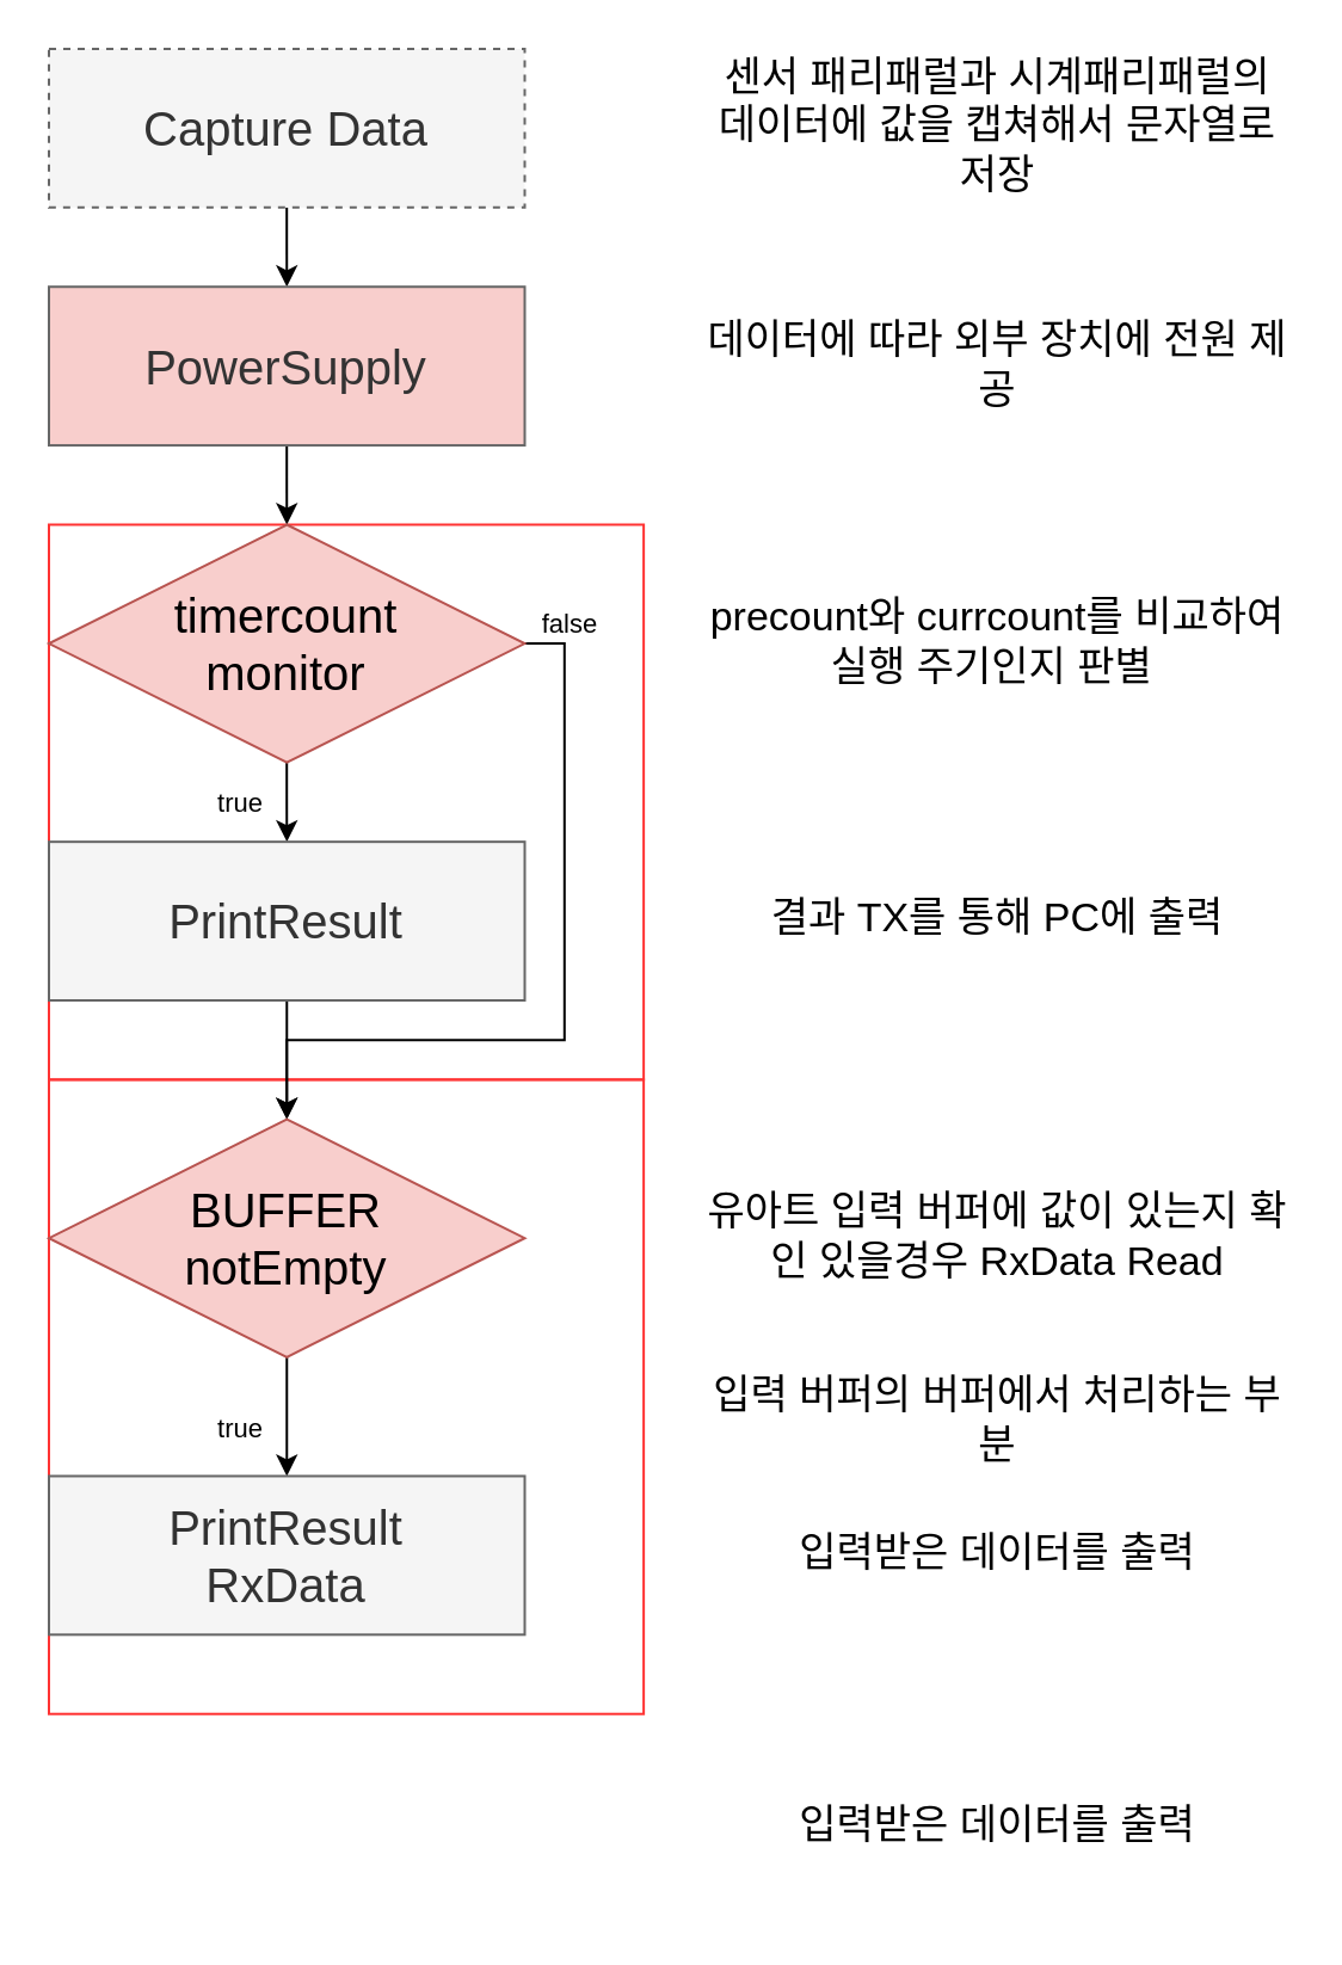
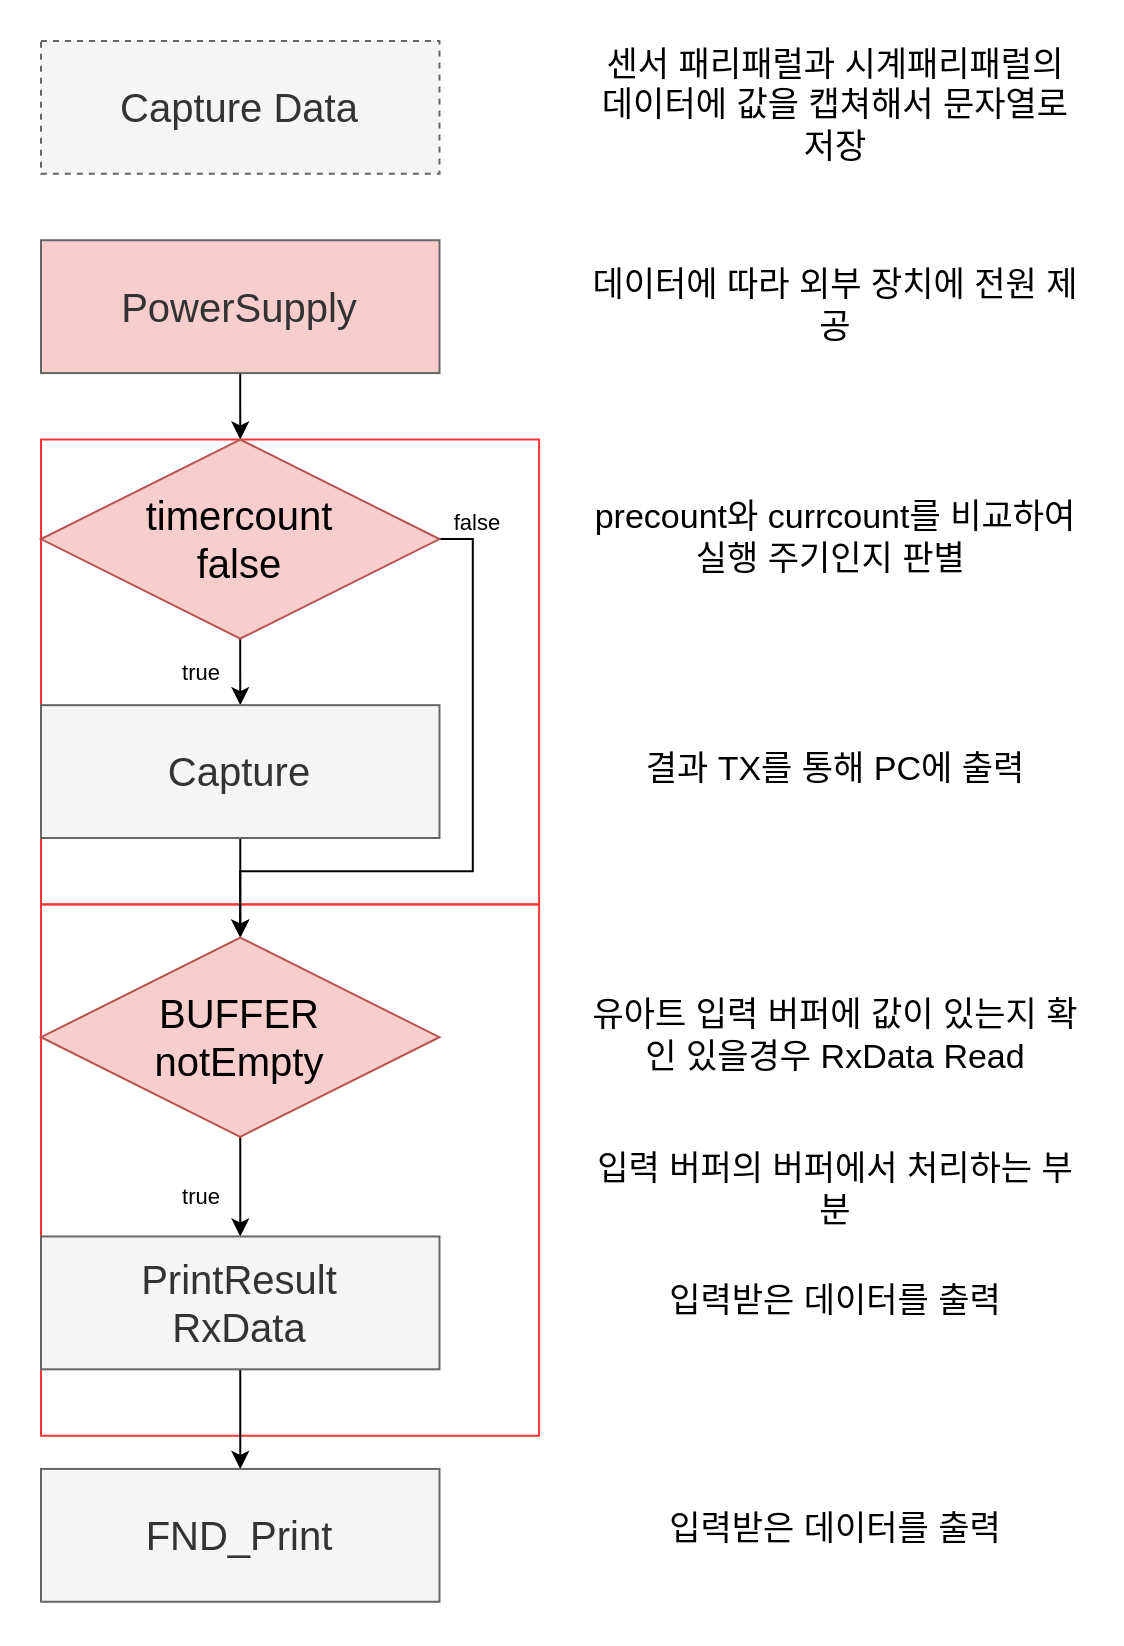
  <mxCell id="0" />
  <mxCell id="1" parent="0" />
  <mxCell id="2" value="" style="rounded=0;whiteSpace=wrap;html=1;fillColor=none;strokeColor=#FF3333;" vertex="1" parent="1"><mxGeometry x="20.004" y="219.247" width="249.058" height="232.453" as="geometry" /></mxCell>
  <mxCell id="3" value="" style="rounded=0;whiteSpace=wrap;html=1;fillColor=none;strokeColor=#FF3333;" vertex="1" parent="1"><mxGeometry x="20.004" y="451.699" width="249.058" height="265.66" as="geometry" /></mxCell>
- <mxCell id="4" style="edgeStyle=orthogonalEdgeStyle;rounded=0;orthogonalLoop=1;jettySize=auto;html=1;entryX=0.5;entryY=0;entryDx=0;entryDy=0;" edge="1" parent="1" source="5" target="7"><mxGeometry relative="1" as="geometry" /></mxCell>
  <mxCell id="5" value="Capture Data" style="rounded=0;whiteSpace=wrap;html=1;fillColor=#f5f5f5;fontColor=#333333;strokeColor=#666666;fontSize=20;dashed=1;" vertex="1" parent="1"><mxGeometry x="20.004" y="20.001" width="199.246" height="66.415" as="geometry" /></mxCell>
  <mxCell id="6" style="edgeStyle=orthogonalEdgeStyle;rounded=0;orthogonalLoop=1;jettySize=auto;html=1;entryX=0.5;entryY=0;entryDx=0;entryDy=0;" edge="1" parent="1" source="7" target="11"><mxGeometry relative="1" as="geometry" /></mxCell>
  <mxCell id="7" value="PowerSupply" style="rounded=0;whiteSpace=wrap;html=1;fillColor=#f8cecc;fontColor=#333333;strokeColor=#666666;fontSize=20;" vertex="1" parent="1"><mxGeometry x="20.004" y="119.624" width="199.246" height="66.415" as="geometry" /></mxCell>
  <mxCell id="8" value="true" style="edgeStyle=orthogonalEdgeStyle;rounded=0;orthogonalLoop=1;jettySize=auto;html=1;entryX=0.5;entryY=0;entryDx=0;entryDy=0;" edge="1" parent="1" source="11" target="13"><mxGeometry x="0.334" y="-20" relative="1" as="geometry"><mxPoint as="offset" /></mxGeometry></mxCell>
  <mxCell id="9" style="edgeStyle=orthogonalEdgeStyle;rounded=0;orthogonalLoop=1;jettySize=auto;html=1;entryX=0.5;entryY=0;entryDx=0;entryDy=0;" edge="1" parent="1" source="11" target="15"><mxGeometry relative="1" as="geometry"><Array as="points"><mxPoint x="235.854" y="269.058" /><mxPoint x="235.854" y="435.096" /><mxPoint x="119.627" y="435.096" /></Array></mxGeometry></mxCell>
  <mxCell id="10" value="false" style="edgeLabel;html=1;align=center;verticalAlign=middle;resizable=0;points=[];" vertex="1" connectable="0" parent="9"><mxGeometry x="-0.873" y="2" relative="1" as="geometry"><mxPoint y="-13" as="offset" /></mxGeometry></mxCell>
- <mxCell id="11" value="timercount&lt;div&gt;monitor&lt;/div&gt;" style="rhombus;whiteSpace=wrap;html=1;fillColor=#f8cecc;strokeColor=#b85450;fontSize=20;" vertex="1" parent="1"><mxGeometry x="20.004" y="219.247" width="199.246" height="99.623" as="geometry" /></mxCell>
+ <mxCell id="11" value="timercount&lt;div&gt;false&lt;/div&gt;" style="rhombus;whiteSpace=wrap;html=1;fillColor=#f8cecc;strokeColor=#b85450;fontSize=20;" vertex="1" parent="1"><mxGeometry x="20.004" y="219.247" width="199.246" height="99.623" as="geometry" /></mxCell>
  <mxCell id="12" value="" style="edgeStyle=orthogonalEdgeStyle;rounded=0;orthogonalLoop=1;jettySize=auto;html=1;" edge="1" parent="1" source="13" target="15"><mxGeometry relative="1" as="geometry" /></mxCell>
- <mxCell id="13" value="PrintResult" style="rounded=0;whiteSpace=wrap;html=1;fillColor=#f5f5f5;fontColor=#333333;strokeColor=#666666;fontSize=20;" vertex="1" parent="1"><mxGeometry x="20.004" y="352.077" width="199.246" height="66.415" as="geometry" /></mxCell>
+ <mxCell id="13" value="Capture" style="rounded=0;whiteSpace=wrap;html=1;fillColor=#f5f5f5;fontColor=#333333;strokeColor=#666666;fontSize=20;" vertex="1" parent="1"><mxGeometry x="20.004" y="352.077" width="199.246" height="66.415" as="geometry" /></mxCell>
  <mxCell id="14" value="true" style="edgeStyle=orthogonalEdgeStyle;rounded=0;orthogonalLoop=1;jettySize=auto;html=1;" edge="1" parent="1" source="15" target="17"><mxGeometry x="0.2" y="-20" relative="1" as="geometry"><mxPoint as="offset" /></mxGeometry></mxCell>
  <mxCell id="15" value="BUFFER&lt;div&gt;notEmpty&lt;/div&gt;" style="rhombus;whiteSpace=wrap;html=1;fillColor=#f8cecc;strokeColor=#b85450;fontSize=20;" vertex="1" parent="1"><mxGeometry x="20.004" y="468.303" width="199.246" height="99.623" as="geometry" /></mxCell>
+ <mxCell id="16" value="" style="edgeStyle=orthogonalEdgeStyle;rounded=0;orthogonalLoop=1;jettySize=auto;html=1;" edge="1" parent="1" source="17" target="18"><mxGeometry relative="1" as="geometry" /></mxCell>
  <mxCell id="17" value="PrintResult&lt;br&gt;RxData" style="rounded=0;whiteSpace=wrap;html=1;fillColor=#f5f5f5;fontColor=#333333;strokeColor=#666666;fontSize=20;" vertex="1" parent="1"><mxGeometry x="20.004" y="617.737" width="199.246" height="66.415" as="geometry" /></mxCell>
+ <mxCell id="18" value="FND_Print" style="rounded=0;whiteSpace=wrap;html=1;fillColor=#f5f5f5;fontColor=#333333;strokeColor=#666666;fontSize=20;" vertex="1" parent="1"><mxGeometry x="20.004" y="733.964" width="199.246" height="66.415" as="geometry" /></mxCell>
  <mxCell id="19" value="" style="group" vertex="1" connectable="0" parent="1"><mxGeometry x="295" y="38.21" width="245" height="741.79" as="geometry" /></mxCell>
  <mxCell id="20" value="센서 패리패럴과 시계패리패럴의 데이터에 값을 캡쳐해서 문자열로 저장" style="text;html=1;align=center;verticalAlign=middle;whiteSpace=wrap;rounded=0;fontSize=17;" parent="19" vertex="1"><mxGeometry width="245.0" height="30" as="geometry" /></mxCell>
  <mxCell id="21" value="데이터에 따라 외부 장치에 전원 제공" style="text;html=1;align=center;verticalAlign=middle;whiteSpace=wrap;rounded=0;fontSize=17;" parent="19" vertex="1"><mxGeometry y="99.62" width="245.0" height="30" as="geometry" /></mxCell>
  <mxCell id="22" value="precount와 currcount를 비교하여&lt;div&gt;실행 주기인지 판별&amp;nbsp;&lt;/div&gt;" style="text;html=1;align=center;verticalAlign=middle;whiteSpace=wrap;rounded=0;fontSize=17;" parent="19" vertex="1"><mxGeometry y="215.85" width="245.0" height="30" as="geometry" /></mxCell>
  <mxCell id="23" value="결과 TX를 통해 PC에 출력" style="text;html=1;align=center;verticalAlign=middle;whiteSpace=wrap;rounded=0;fontSize=17;" parent="19" vertex="1"><mxGeometry y="332.07" width="245.0" height="30" as="geometry" /></mxCell>
  <mxCell id="24" value="유아트 입력 버퍼에 값이 있는지 확인 있을경우 RxData Read" style="text;html=1;align=center;verticalAlign=middle;whiteSpace=wrap;rounded=0;fontSize=17;" parent="19" vertex="1"><mxGeometry y="464.9" width="245.0" height="30" as="geometry" /></mxCell>
  <mxCell id="25" value="입력 버퍼의 버퍼에서 처리하는 부분" style="text;html=1;align=center;verticalAlign=middle;whiteSpace=wrap;rounded=0;fontSize=17;" parent="19" vertex="1"><mxGeometry y="541.79" width="245.0" height="30" as="geometry" /></mxCell>
  <mxCell id="26" value="입력받은 데이터를 출력" style="text;html=1;align=center;verticalAlign=middle;whiteSpace=wrap;rounded=0;fontSize=17;" parent="19" vertex="1"><mxGeometry y="597.73" width="245.0" height="30" as="geometry" /></mxCell>
  <mxCell id="27" value="입력받은 데이터를 출력" style="text;html=1;align=center;verticalAlign=middle;whiteSpace=wrap;rounded=0;fontSize=17;" vertex="1" parent="19"><mxGeometry y="711.79" width="245.0" height="30" as="geometry" /></mxCell>
